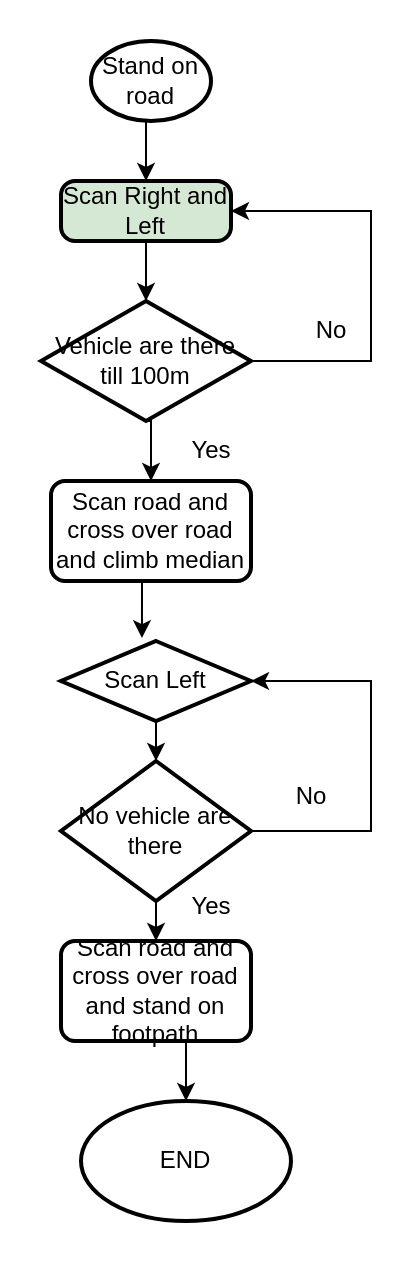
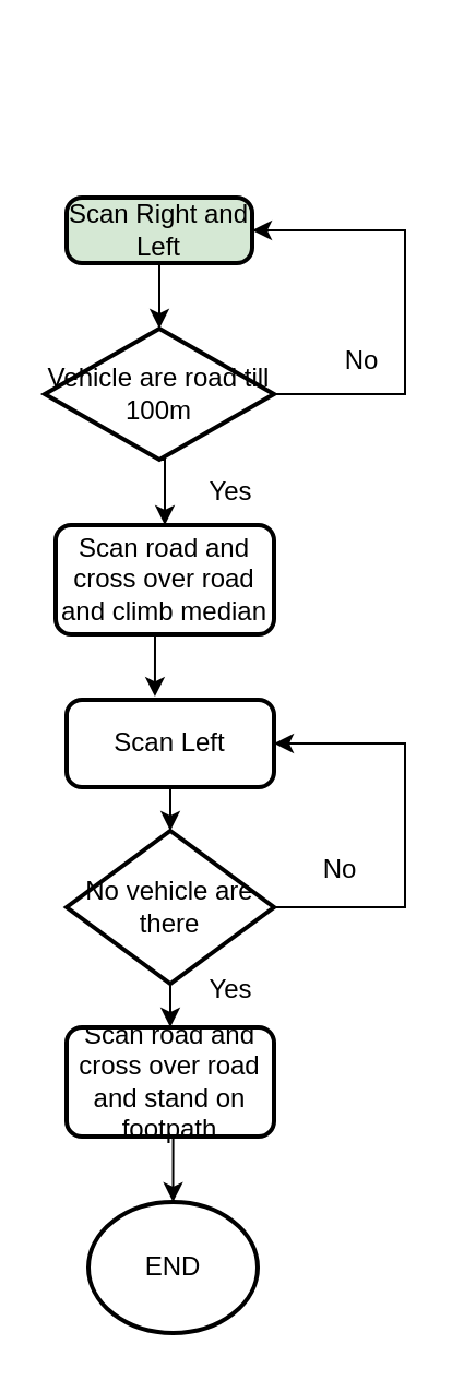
  <mxCell id="0" />
  <mxCell id="1" parent="0" />
- <mxCell id="2" style="edgeStyle=orthogonalEdgeStyle;rounded=0;orthogonalLoop=1;jettySize=auto;html=1;exitX=0.5;exitY=1;exitDx=0;exitDy=0;exitPerimeter=0;entryX=0.5;entryY=0;entryDx=0;entryDy=0;" edge="1" parent="1" source="3" target="7"><mxGeometry relative="1" as="geometry" /></mxCell>
- <mxCell id="3" value="Stand on road" style="strokeWidth=2;html=1;shape=mxgraph.flowchart.start_2;whiteSpace=wrap;" vertex="1" parent="1"><mxGeometry x="45" y="20" width="60" height="40" as="geometry" /></mxCell>
  <mxCell id="4" style="edgeStyle=orthogonalEdgeStyle;rounded=0;orthogonalLoop=1;jettySize=auto;html=1;exitX=1;exitY=0.5;exitDx=0;exitDy=0;exitPerimeter=0;entryX=1;entryY=0.5;entryDx=0;entryDy=0;" edge="1" parent="1" source="6" target="7"><mxGeometry relative="1" as="geometry"><Array as="points"><mxPoint x="185" y="180" /><mxPoint x="185" y="105" /></Array></mxGeometry></mxCell>
  <mxCell id="5" style="edgeStyle=orthogonalEdgeStyle;rounded=0;orthogonalLoop=1;jettySize=auto;html=1;exitX=0.5;exitY=1;exitDx=0;exitDy=0;exitPerimeter=0;entryX=0.5;entryY=0;entryDx=0;entryDy=0;" edge="1" parent="1" source="6" target="8"><mxGeometry relative="1" as="geometry" /></mxCell>
- <mxCell id="6" value="Vehicle are there till 100m" style="strokeWidth=2;html=1;shape=mxgraph.flowchart.decision;whiteSpace=wrap;" vertex="1" parent="1"><mxGeometry x="20" y="150" width="105" height="60" as="geometry" /></mxCell>
+ <mxCell id="6" value="Vehicle are road till 100m" style="strokeWidth=2;html=1;shape=mxgraph.flowchart.decision;whiteSpace=wrap;" vertex="1" parent="1"><mxGeometry x="20" y="150" width="105" height="60" as="geometry" /></mxCell>
  <mxCell id="7" value="Scan Right and Left" style="rounded=1;whiteSpace=wrap;html=1;absoluteArcSize=1;arcSize=14;strokeWidth=2;fillColor=#d5e8d4;" vertex="1" parent="1"><mxGeometry x="30" y="90" width="85" height="30" as="geometry" /></mxCell>
  <mxCell id="8" value="Scan road and cross over road and climb median" style="rounded=1;whiteSpace=wrap;html=1;absoluteArcSize=1;arcSize=14;strokeWidth=2;" vertex="1" parent="1"><mxGeometry x="25" y="240" width="100" height="50" as="geometry" /></mxCell>
  <mxCell id="9" value="Yes" style="text;html=1;align=center;verticalAlign=middle;resizable=0;points=[];autosize=1;strokeColor=none;fillColor=none;" vertex="1" parent="1"><mxGeometry x="85" y="210" width="40" height="30" as="geometry" /></mxCell>
  <mxCell id="10" value="No" style="text;html=1;align=center;verticalAlign=middle;resizable=0;points=[];autosize=1;strokeColor=none;fillColor=none;" vertex="1" parent="1"><mxGeometry x="145" y="150" width="40" height="30" as="geometry" /></mxCell>
- <mxCell id="11" value="Scan Left" style="rhombus;whiteSpace=wrap;html=1;absoluteArcSize=1;arcSize=14;strokeWidth=2;" vertex="1" parent="1"><mxGeometry x="30" y="320" width="95" height="40" as="geometry" /></mxCell>
+ <mxCell id="11" value="Scan Left" style="rounded=1;whiteSpace=wrap;html=1;absoluteArcSize=1;arcSize=14;strokeWidth=2;" vertex="1" parent="1"><mxGeometry x="30" y="320" width="95" height="40" as="geometry" /></mxCell>
  <mxCell id="12" style="edgeStyle=orthogonalEdgeStyle;rounded=0;orthogonalLoop=1;jettySize=auto;html=1;exitX=0.5;exitY=1;exitDx=0;exitDy=0;entryX=0.5;entryY=0;entryDx=0;entryDy=0;entryPerimeter=0;" edge="1" parent="1" source="7" target="6"><mxGeometry relative="1" as="geometry" /></mxCell>
  <mxCell id="13" value="No" style="text;html=1;align=center;verticalAlign=middle;resizable=0;points=[];autosize=1;strokeColor=none;fillColor=none;" vertex="1" parent="1"><mxGeometry x="135" y="383" width="40" height="30" as="geometry" /></mxCell>
  <mxCell id="14" style="edgeStyle=orthogonalEdgeStyle;rounded=0;orthogonalLoop=1;jettySize=auto;html=1;exitX=0.5;exitY=1;exitDx=0;exitDy=0;entryX=0.426;entryY=-0.036;entryDx=0;entryDy=0;entryPerimeter=0;" edge="1" parent="1" source="8" target="11"><mxGeometry relative="1" as="geometry" /></mxCell>
  <mxCell id="15" style="edgeStyle=orthogonalEdgeStyle;rounded=0;orthogonalLoop=1;jettySize=auto;html=1;exitX=1;exitY=0.5;exitDx=0;exitDy=0;exitPerimeter=0;entryX=1;entryY=0.5;entryDx=0;entryDy=0;" edge="1" parent="1" source="17" target="11"><mxGeometry relative="1" as="geometry"><Array as="points"><mxPoint x="185" y="415" /><mxPoint x="185" y="340" /></Array></mxGeometry></mxCell>
  <mxCell id="16" style="edgeStyle=orthogonalEdgeStyle;rounded=0;orthogonalLoop=1;jettySize=auto;html=1;exitX=0.5;exitY=1;exitDx=0;exitDy=0;exitPerimeter=0;entryX=0.5;entryY=0;entryDx=0;entryDy=0;" edge="1" parent="1" source="17" target="19"><mxGeometry relative="1" as="geometry" /></mxCell>
  <mxCell id="17" value="No vehicle are there" style="strokeWidth=2;html=1;shape=mxgraph.flowchart.decision;whiteSpace=wrap;" vertex="1" parent="1"><mxGeometry x="30" y="380" width="95" height="70" as="geometry" /></mxCell>
  <mxCell id="18" style="edgeStyle=orthogonalEdgeStyle;rounded=0;orthogonalLoop=1;jettySize=auto;html=1;exitX=0.5;exitY=1;exitDx=0;exitDy=0;entryX=0.5;entryY=0;entryDx=0;entryDy=0;entryPerimeter=0;" edge="1" parent="1" source="11" target="17"><mxGeometry relative="1" as="geometry" /></mxCell>
  <mxCell id="19" value="Scan road and cross over road and stand on footpath" style="rounded=1;whiteSpace=wrap;html=1;absoluteArcSize=1;arcSize=14;strokeWidth=2;" vertex="1" parent="1"><mxGeometry x="30" y="470" width="95" height="50" as="geometry" /></mxCell>
- <mxCell id="20" value="END" style="strokeWidth=2;html=1;shape=mxgraph.flowchart.start_2;whiteSpace=wrap;" vertex="1" parent="1"><mxGeometry x="40" y="550" width="105" height="60" as="geometry" /></mxCell>
+ <mxCell id="20" value="END" style="strokeWidth=2;html=1;shape=mxgraph.flowchart.start_2;whiteSpace=wrap;" vertex="1" parent="1"><mxGeometry x="40" y="550" width="77.5" height="60" as="geometry" /></mxCell>
  <mxCell id="21" style="edgeStyle=orthogonalEdgeStyle;rounded=0;orthogonalLoop=1;jettySize=auto;html=1;exitX=0.5;exitY=1;exitDx=0;exitDy=0;entryX=0.5;entryY=0;entryDx=0;entryDy=0;entryPerimeter=0;" edge="1" parent="1" source="19" target="20"><mxGeometry relative="1" as="geometry" /></mxCell>
  <mxCell id="22" value="Yes" style="text;html=1;align=center;verticalAlign=middle;resizable=0;points=[];autosize=1;strokeColor=none;fillColor=none;" vertex="1" parent="1"><mxGeometry x="85" y="438" width="40" height="30" as="geometry" /></mxCell>
